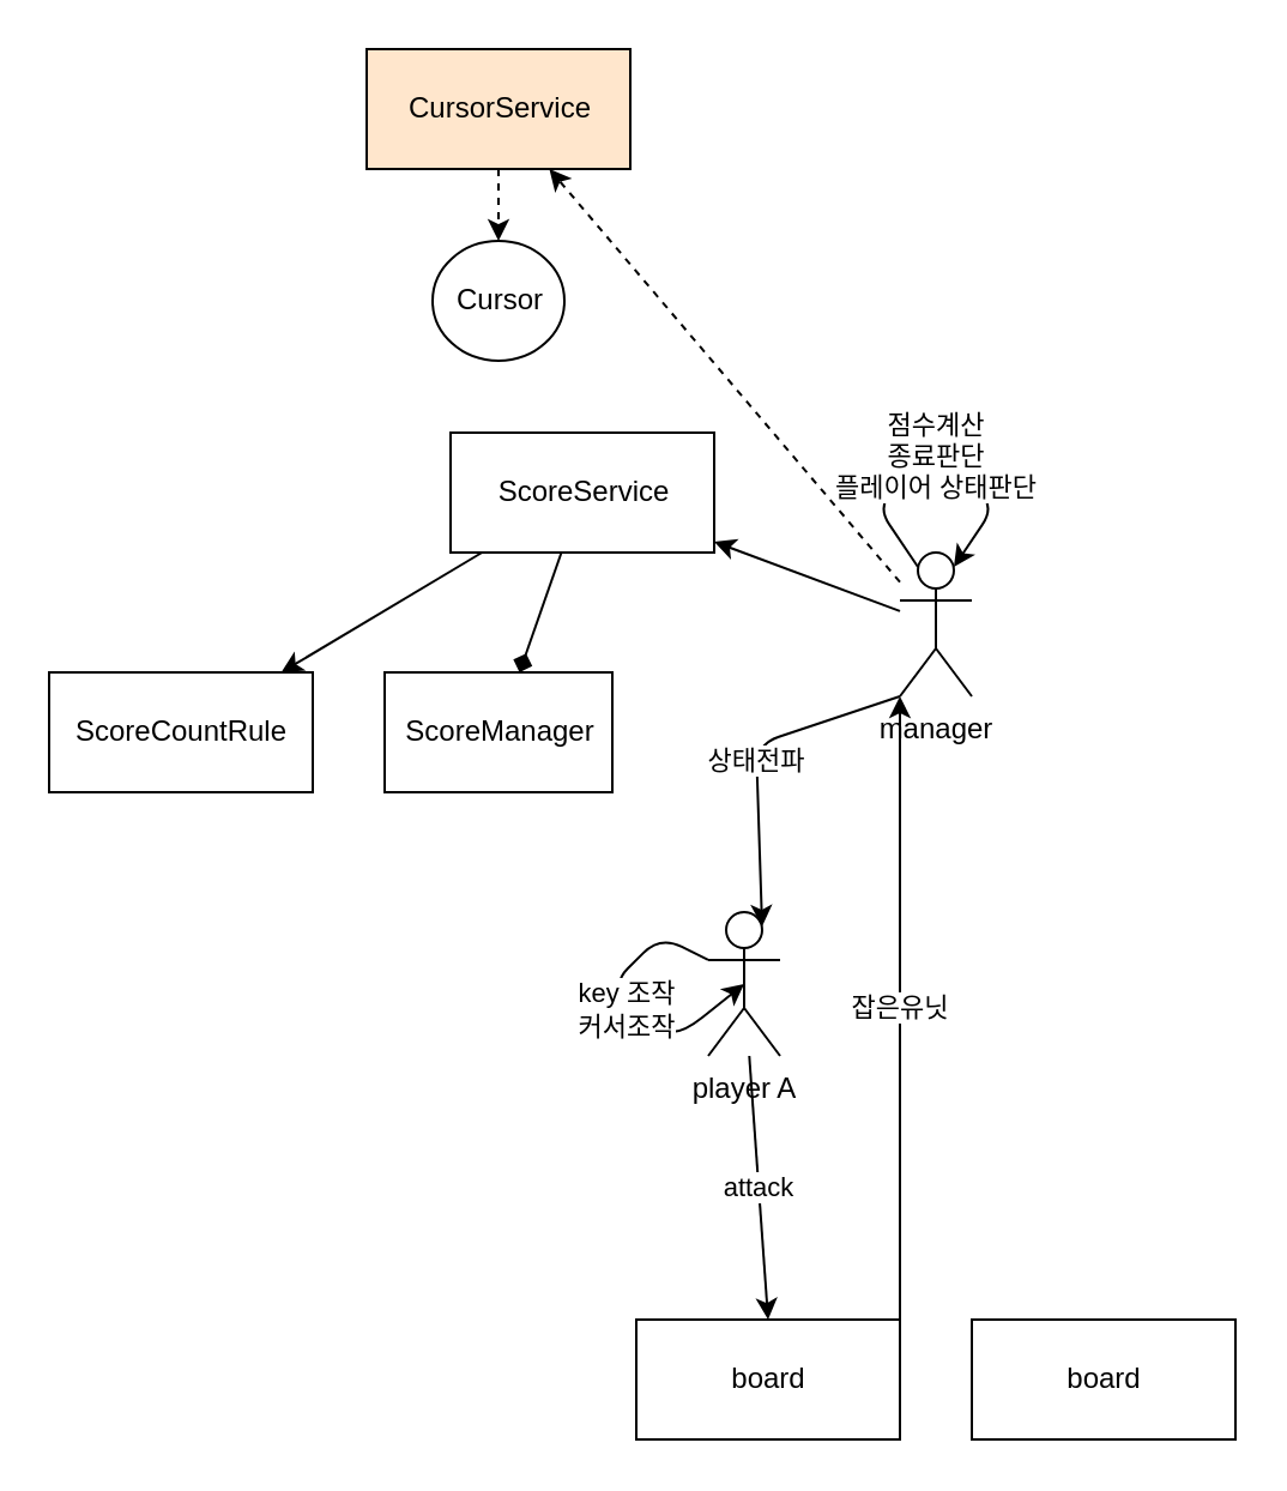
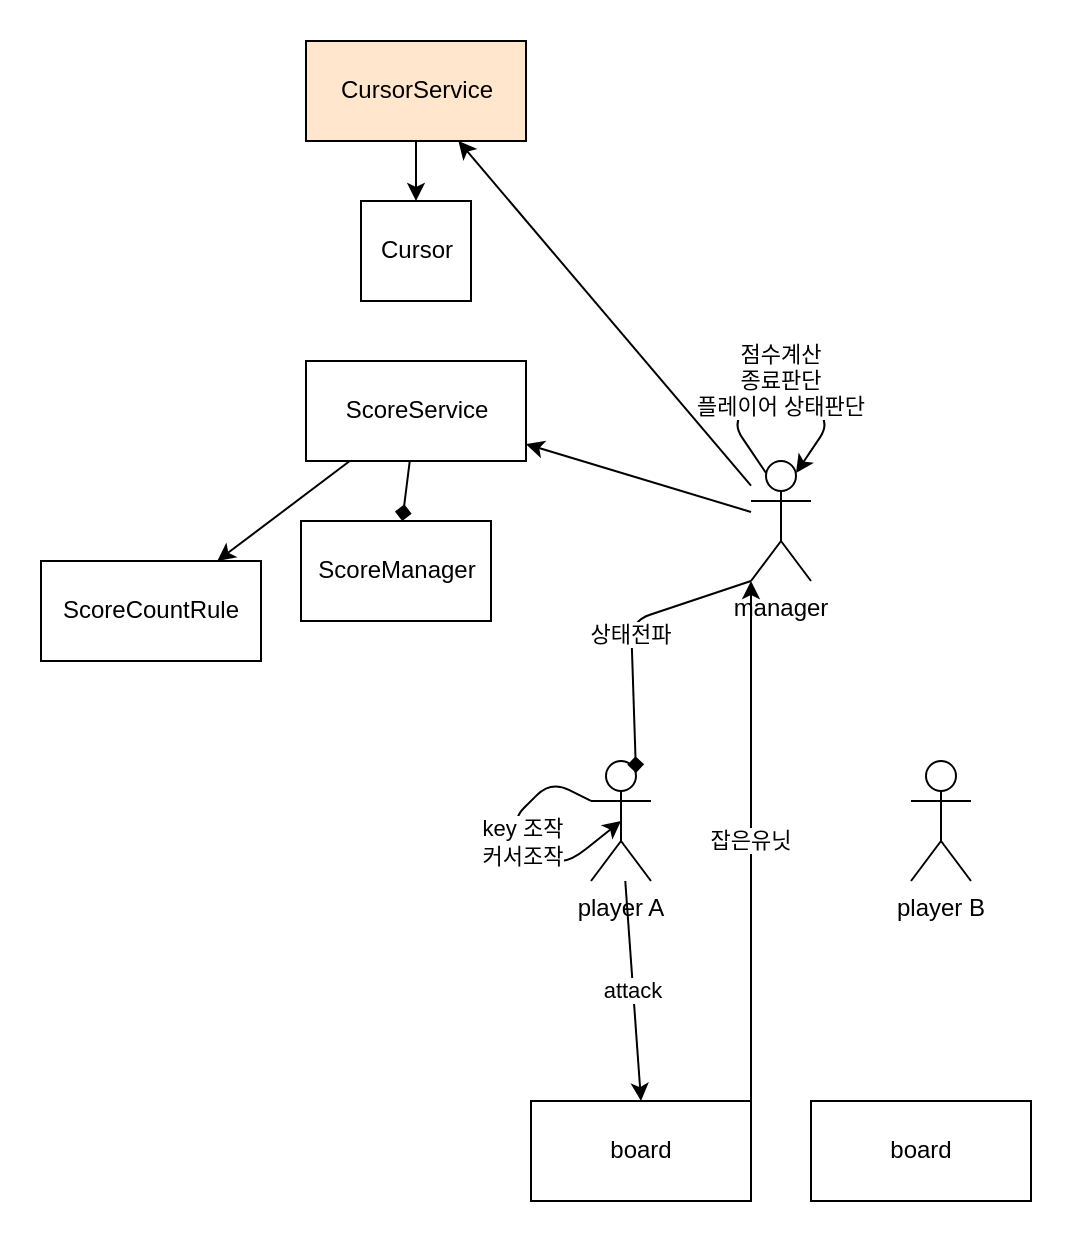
  <mxCell id="0" />
  <mxCell id="1" parent="0" />
  <mxCell id="2" value="attack" style="edgeStyle=none;html=1;entryX=0.5;entryY=0;entryDx=0;entryDy=0;" parent="1" source="3" target="12" edge="1"><mxGeometry relative="1" as="geometry" /></mxCell>
  <mxCell id="3" value="player A" style="shape=umlActor;verticalLabelPosition=bottom;verticalAlign=top;html=1;" parent="1" vertex="1"><mxGeometry x="295" y="380" width="30" height="60" as="geometry" /></mxCell>
- <mxCell id="4" value="상태전파" style="edgeStyle=none;html=1;exitX=0;exitY=1;exitDx=0;exitDy=0;exitPerimeter=0;entryX=0.75;entryY=0.1;entryDx=0;entryDy=0;entryPerimeter=0;" parent="1" source="7" target="3" edge="1"><mxGeometry relative="1" as="geometry"><Array as="points"><mxPoint x="315" y="310" /></Array></mxGeometry></mxCell>
- <mxCell id="5" style="edgeStyle=none;html=1;dashed=1;" parent="1" source="7" target="16" edge="1"><mxGeometry relative="1" as="geometry" /></mxCell>
+ <mxCell id="4" value="상태전파" style="edgeStyle=none;html=1;exitX=0;exitY=1;exitDx=0;exitDy=0;exitPerimeter=0;entryX=0.75;entryY=0.1;entryDx=0;entryDy=0;entryPerimeter=0;endArrow=diamond;" parent="1" source="7" target="3" edge="1"><mxGeometry relative="1" as="geometry"><Array as="points"><mxPoint x="315" y="310" /></Array></mxGeometry></mxCell>
+ <mxCell id="5" style="edgeStyle=none;html=1;" parent="1" source="7" target="16" edge="1"><mxGeometry relative="1" as="geometry" /></mxCell>
  <mxCell id="6" style="edgeStyle=none;html=1;" parent="1" source="7" target="18" edge="1"><mxGeometry relative="1" as="geometry"><mxPoint x="300" y="210" as="targetPoint" /></mxGeometry></mxCell>
  <mxCell id="7" value="manager" style="shape=umlActor;verticalLabelPosition=bottom;verticalAlign=top;html=1;" parent="1" vertex="1"><mxGeometry x="375" y="230" width="30" height="60" as="geometry" /></mxCell>
+ <mxCell id="8" value="player B" style="shape=umlActor;verticalLabelPosition=bottom;verticalAlign=top;html=1;" parent="1" vertex="1"><mxGeometry x="455" y="380" width="30" height="60" as="geometry" /></mxCell>
  <mxCell id="9" value="점수계산&lt;br&gt;종료판단&lt;br&gt;플레이어 상태판단" style="edgeStyle=none;html=1;exitX=0.25;exitY=0.1;exitDx=0;exitDy=0;exitPerimeter=0;entryX=0.75;entryY=0.1;entryDx=0;entryDy=0;entryPerimeter=0;" parent="1" source="7" target="7" edge="1"><mxGeometry relative="1" as="geometry"><Array as="points"><mxPoint x="365" y="210" /><mxPoint x="390" y="190" /><mxPoint x="415" y="210" /></Array></mxGeometry></mxCell>
  <mxCell id="10" value="key 조작&lt;br&gt;커서조작" style="edgeStyle=none;html=1;exitX=0;exitY=0.333;exitDx=0;exitDy=0;exitPerimeter=0;entryX=0.5;entryY=0.5;entryDx=0;entryDy=0;entryPerimeter=0;" parent="1" source="3" target="3" edge="1"><mxGeometry relative="1" as="geometry"><Array as="points"><mxPoint x="275" y="390" /><mxPoint x="255" y="410" /><mxPoint x="265" y="430" /><mxPoint x="285" y="430" /></Array></mxGeometry></mxCell>
  <mxCell id="11" value="잡은유닛" style="edgeStyle=none;html=1;exitX=1;exitY=0;exitDx=0;exitDy=0;entryX=0;entryY=1;entryDx=0;entryDy=0;entryPerimeter=0;" parent="1" source="12" target="7" edge="1"><mxGeometry relative="1" as="geometry" /></mxCell>
  <mxCell id="12" value="board" style="html=1;" parent="1" vertex="1"><mxGeometry x="265" y="550" width="110" height="50" as="geometry" /></mxCell>
  <mxCell id="13" value="board" style="html=1;" parent="1" vertex="1"><mxGeometry x="405" y="550" width="110" height="50" as="geometry" /></mxCell>
- <mxCell id="14" value="ScoreManager" style="html=1;" parent="1" vertex="1"><mxGeometry x="160" y="280" width="95" height="50" as="geometry" /></mxCell>
- <mxCell id="15" style="edgeStyle=none;html=1;dashed=1;" parent="1" source="16" target="19" edge="1"><mxGeometry relative="1" as="geometry" /></mxCell>
+ <mxCell id="14" value="ScoreManager" style="html=1;" parent="1" vertex="1"><mxGeometry x="150" y="260" width="95" height="50" as="geometry" /></mxCell>
+ <mxCell id="15" style="edgeStyle=none;html=1;" parent="1" source="16" target="19" edge="1"><mxGeometry relative="1" as="geometry" /></mxCell>
  <mxCell id="16" value="CursorService" style="html=1;fillColor=#ffe6cc;" parent="1" vertex="1"><mxGeometry x="152.5" y="20" width="110" height="50" as="geometry" /></mxCell>
  <mxCell id="17" style="edgeStyle=none;html=1;endArrow=diamond;" parent="1" source="18" target="14" edge="1"><mxGeometry relative="1" as="geometry" /></mxCell>
- <mxCell id="18" value="ScoreService" style="html=1;" parent="1" vertex="1"><mxGeometry x="187.5" y="180" width="110" height="50" as="geometry" /></mxCell>
- <mxCell id="19" value="Cursor" style="ellipse;html=1;" parent="1" vertex="1"><mxGeometry x="180" y="100" width="55" height="50" as="geometry" /></mxCell>
+ <mxCell id="18" value="ScoreService" style="html=1;" parent="1" vertex="1"><mxGeometry x="152.5" y="180" width="110" height="50" as="geometry" /></mxCell>
+ <mxCell id="19" value="Cursor" style="html=1;" parent="1" vertex="1"><mxGeometry x="180" y="100" width="55" height="50" as="geometry" /></mxCell>
  <mxCell id="20" value="ScoreCountRule" style="html=1;" parent="1" vertex="1"><mxGeometry x="20" y="280" width="110" height="50" as="geometry" /></mxCell>
  <mxCell id="21" style="edgeStyle=none;html=1;" parent="1" source="18" target="20" edge="1"><mxGeometry relative="1" as="geometry" /></mxCell>
